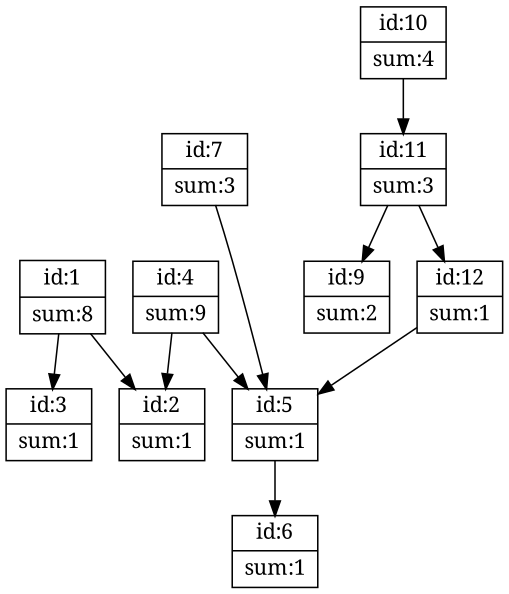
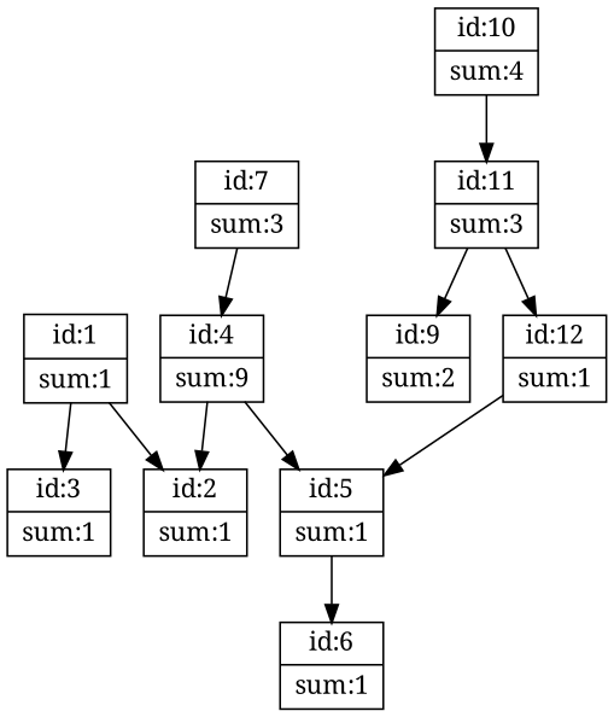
  digraph {
    fontname="Noto Serif"
    node [fontname="Noto Serif" shape=record]
    edge [fontname="Noto Serif"]
-   n1 [label="{id:1|sum:8}"]
+   n1 [label="{id:1|sum:1}"]
    n2 [label="{id:2|sum:1}"]
    n3 [label="{id:3|sum:1}"]
    n4 [label="{id:4|sum:9}"]
    n5 [label="{id:5|sum:1}"]
    n6 [label="{id:6|sum:1}"]
    n7 [label="{id:7|sum:3}"]
    n8 [label="{id:9|sum:2}"]
    n9 [label="{id:10|sum:4}"]
    n10 [label="{id:11|sum:3}"]
    n11 [label="{id:12|sum:1}"]
    n1 -> n2
    n1 -> n3
    n4 -> n2
    n4 -> n5
    n5 -> n6
-   n7 -> n5
+   n7 -> n4
    n9 -> n10
    n10 -> n8
    n10 -> n11
    n11 -> n5
  }
